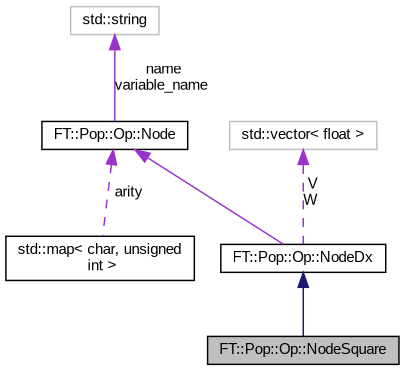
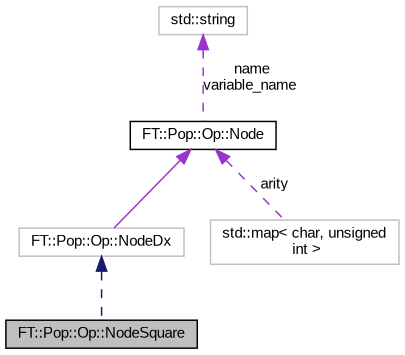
  digraph {
    fontname="Liberation Sans"
    node [color=black fillcolor=white fontname="Liberation Sans" fontsize=10 shape=record style=filled]
    edge [color=darkorchid3 dir=back fontname="Liberation Sans" fontsize=10 labelfontname=Helvetica labelfontsize=10 style=dashed]
    n1 [fillcolor=grey75 fontcolor=black height=0.2 label="FT::Pop::Op::NodeSquare" width=0.4]
-   n2 [height=0.2 label="FT::Pop::Op::NodeDx" width=0.4]
+   n2 [color=grey75 height=0.2 label="FT::Pop::Op::NodeDx" width=0.4]
    n3 [height=0.2 label="FT::Pop::Op::Node" width=0.4]
-   n4 [height=0.2 label="std::map\< char, unsigned\l int \>" width=0.4]
+   n4 [color=grey75 height=0.2 label="std::map\< char, unsigned\l int \>" width=0.4]
    n5 [color=grey75 height=0.2 label="std::string" width=0.4]
-   n6 [color=grey75 height=0.2 label="std::vector\< float \>" width=0.4]
-   n2 -> n1 [color=midnightblue style=solid]
+   n2 -> n1 [color=midnightblue]
    n3 -> n2 [style=solid]
    n3 -> n4 [label=" arity"]
-   n5 -> n3 [label=" name\nvariable_name" style=solid]
-   n6 -> n2 [label=" V\nW"]
+   n5 -> n3 [label=" name\nvariable_name"]
  }
